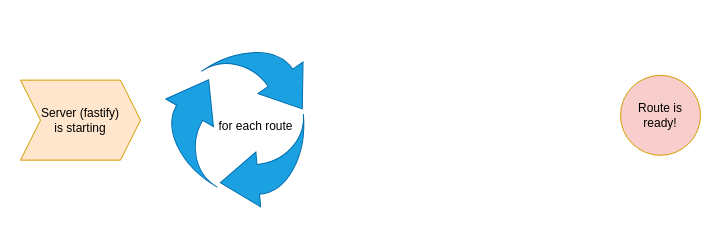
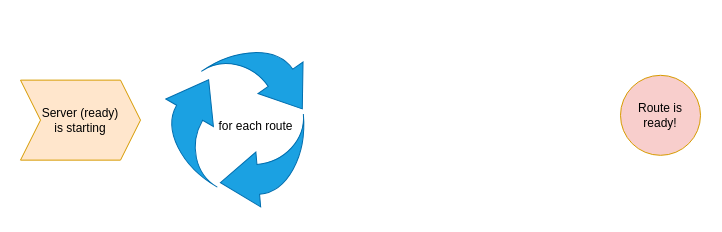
  <mxCell id="0" />
  <mxCell id="1" parent="0" />
- <mxCell id="2" value="Server (fastify)&lt;br&gt;is starting" style="shape=step;perimeter=stepPerimeter;whiteSpace=wrap;html=1;fixedSize=1;fillColor=#ffe6cc;strokeColor=#d79b00;" parent="1" vertex="1"><mxGeometry x="20" y="79.64" width="120" height="80" as="geometry" /></mxCell>
+ <mxCell id="2" value="Server (ready)&lt;br&gt;is starting" style="shape=step;perimeter=stepPerimeter;whiteSpace=wrap;html=1;fixedSize=1;fillColor=#ffe6cc;strokeColor=#d79b00;" parent="1" vertex="1"><mxGeometry x="20" y="79.64" width="120" height="80" as="geometry" /></mxCell>
  <mxCell id="3" value="" style="group" parent="1" vertex="1" connectable="0"><mxGeometry x="140" y="20" width="184.3" height="189.64" as="geometry" /></mxCell>
  <mxCell id="4" value="" style="html=1;shadow=0;dashed=0;align=center;verticalAlign=middle;shape=mxgraph.arrows2.jumpInArrow;dy=15;dx=38;arrowHead=55;rotation=55;fillColor=#1ba1e2;strokeColor=#006EAF;fontColor=#ffffff;" parent="3" vertex="1"><mxGeometry x="78.263" y="17.417" width="88.632" height="88.698" as="geometry" /></mxCell>
  <mxCell id="5" value="" style="html=1;shadow=0;dashed=0;align=center;verticalAlign=middle;shape=mxgraph.arrows2.jumpInArrow;dy=15;dx=38;arrowHead=55;rotation=-60;fillColor=#1ba1e2;fontColor=#ffffff;strokeColor=#006EAF;" parent="3" vertex="1"><mxGeometry x="16.221" y="61.766" width="88.632" height="88.698" as="geometry" /></mxCell>
  <mxCell id="6" value="" style="html=1;shadow=0;dashed=0;align=center;verticalAlign=middle;shape=mxgraph.arrows2.jumpInArrow;dy=15;dx=38;arrowHead=55;rotation=-185;fillColor=#1ba1e2;fontColor=#ffffff;strokeColor=#006EAF;" parent="3" vertex="1"><mxGeometry x="78.263" y="97.245" width="88.632" height="88.698" as="geometry" /></mxCell>
  <mxCell id="7" value="for each route" style="text;html=1;align=center;verticalAlign=middle;resizable=0;points=[];autosize=1;strokeColor=none;fillColor=none;" parent="3" vertex="1"><mxGeometry x="69.998" y="96.116" width="90" height="20" as="geometry" /></mxCell>
  <mxCell id="8" value="Route is ready!" style="ellipse;whiteSpace=wrap;html=1;aspect=fixed;fillColor=#f8cecc;strokeColor=#d79b00;" parent="1" vertex="1"><mxGeometry x="620" y="74.82" width="80" height="80" as="geometry" /></mxCell>
